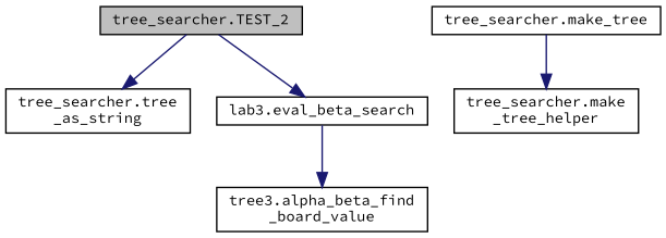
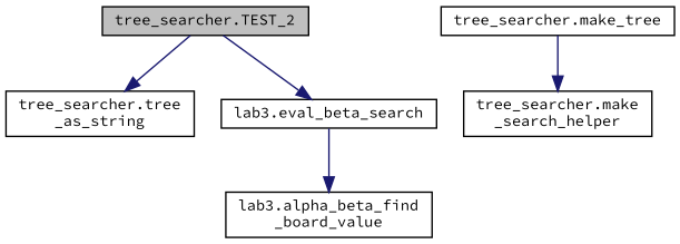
  digraph {
    fontname="Source Code Pro"
    rankdir=TB
    node [color=black fillcolor=white fontname="Source Code Pro" fontsize=10 shape=record style=filled]
    edge [color=midnightblue fontname="Source Code Pro" fontsize=10 labelfontname=Helvetica labelfontsize=10 style=solid]
    n1 [fillcolor=grey75 fontcolor=black height=0.2 label="tree_searcher.TEST_2" width=0.4]
    n2 [height=0.2 label="tree_searcher.tree\l_as_string" width=0.4]
    n3 [height=0.2 label="lab3.eval_beta_search" width=0.4]
    n4 [height=0.2 label="tree_searcher.make_tree" width=0.4]
-   n5 [height=0.2 label="tree_searcher.make\l_tree_helper" width=0.4]
-   n6 [height=0.2 label="tree3.alpha_beta_find\l_board_value" width=0.4]
+   n5 [height=0.2 label="tree_searcher.make\l_search_helper" width=0.4]
+   n6 [height=0.2 label="lab3.alpha_beta_find\l_board_value" width=0.4]
    n1 -> n2
    n1 -> n3
    n3 -> n6
    n4 -> n5
  }
